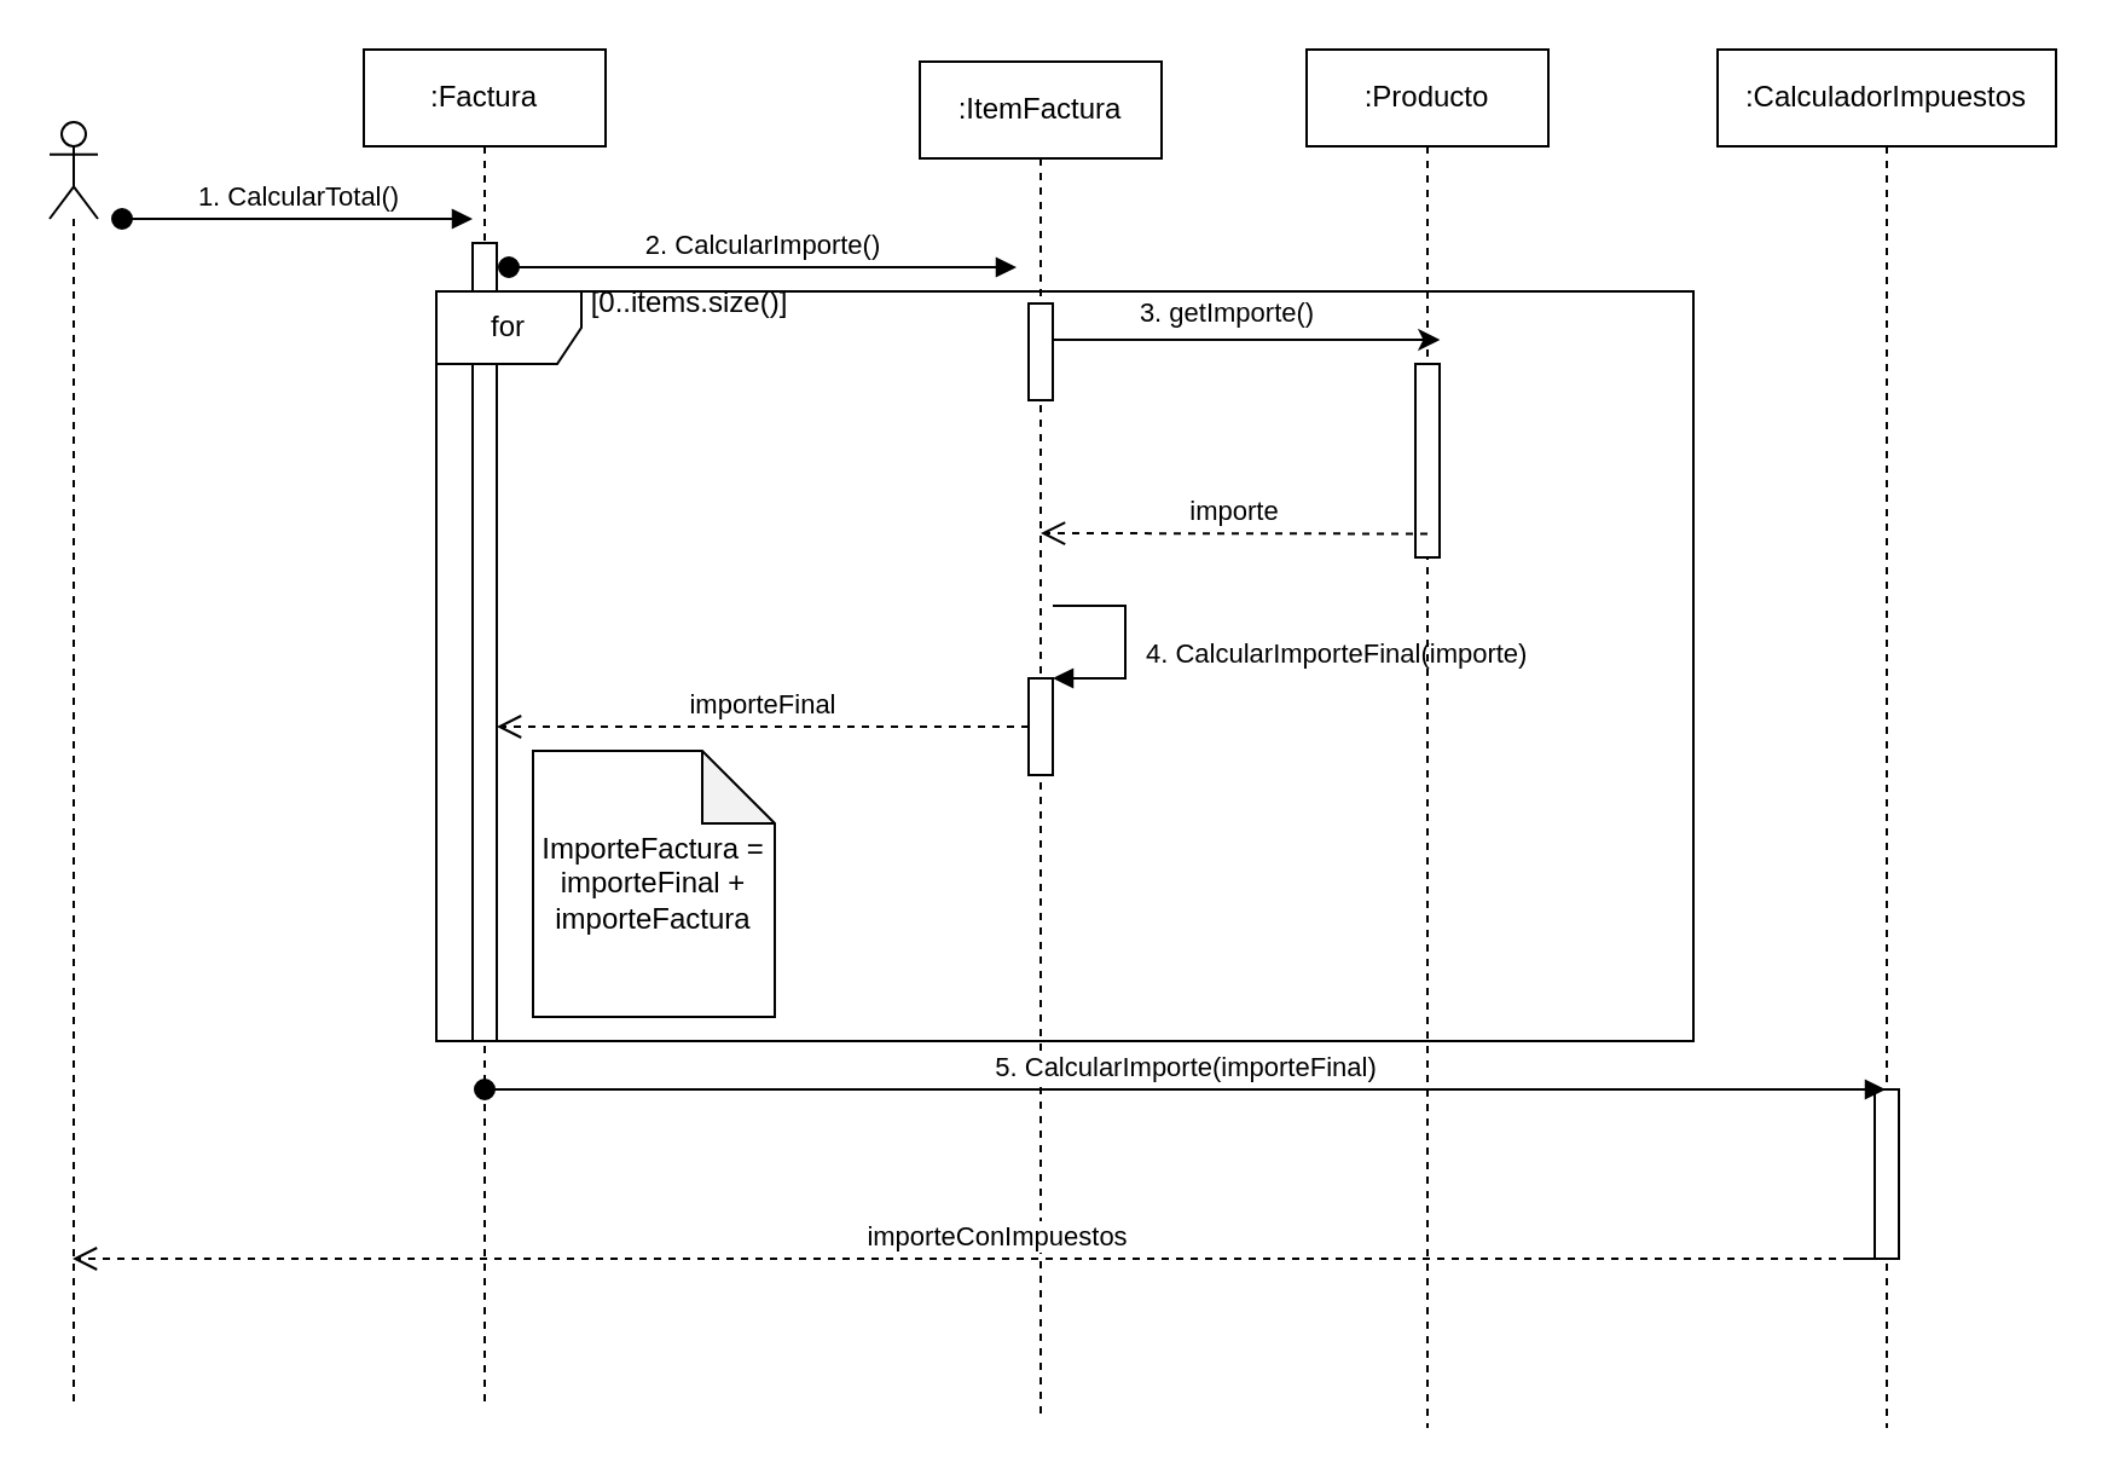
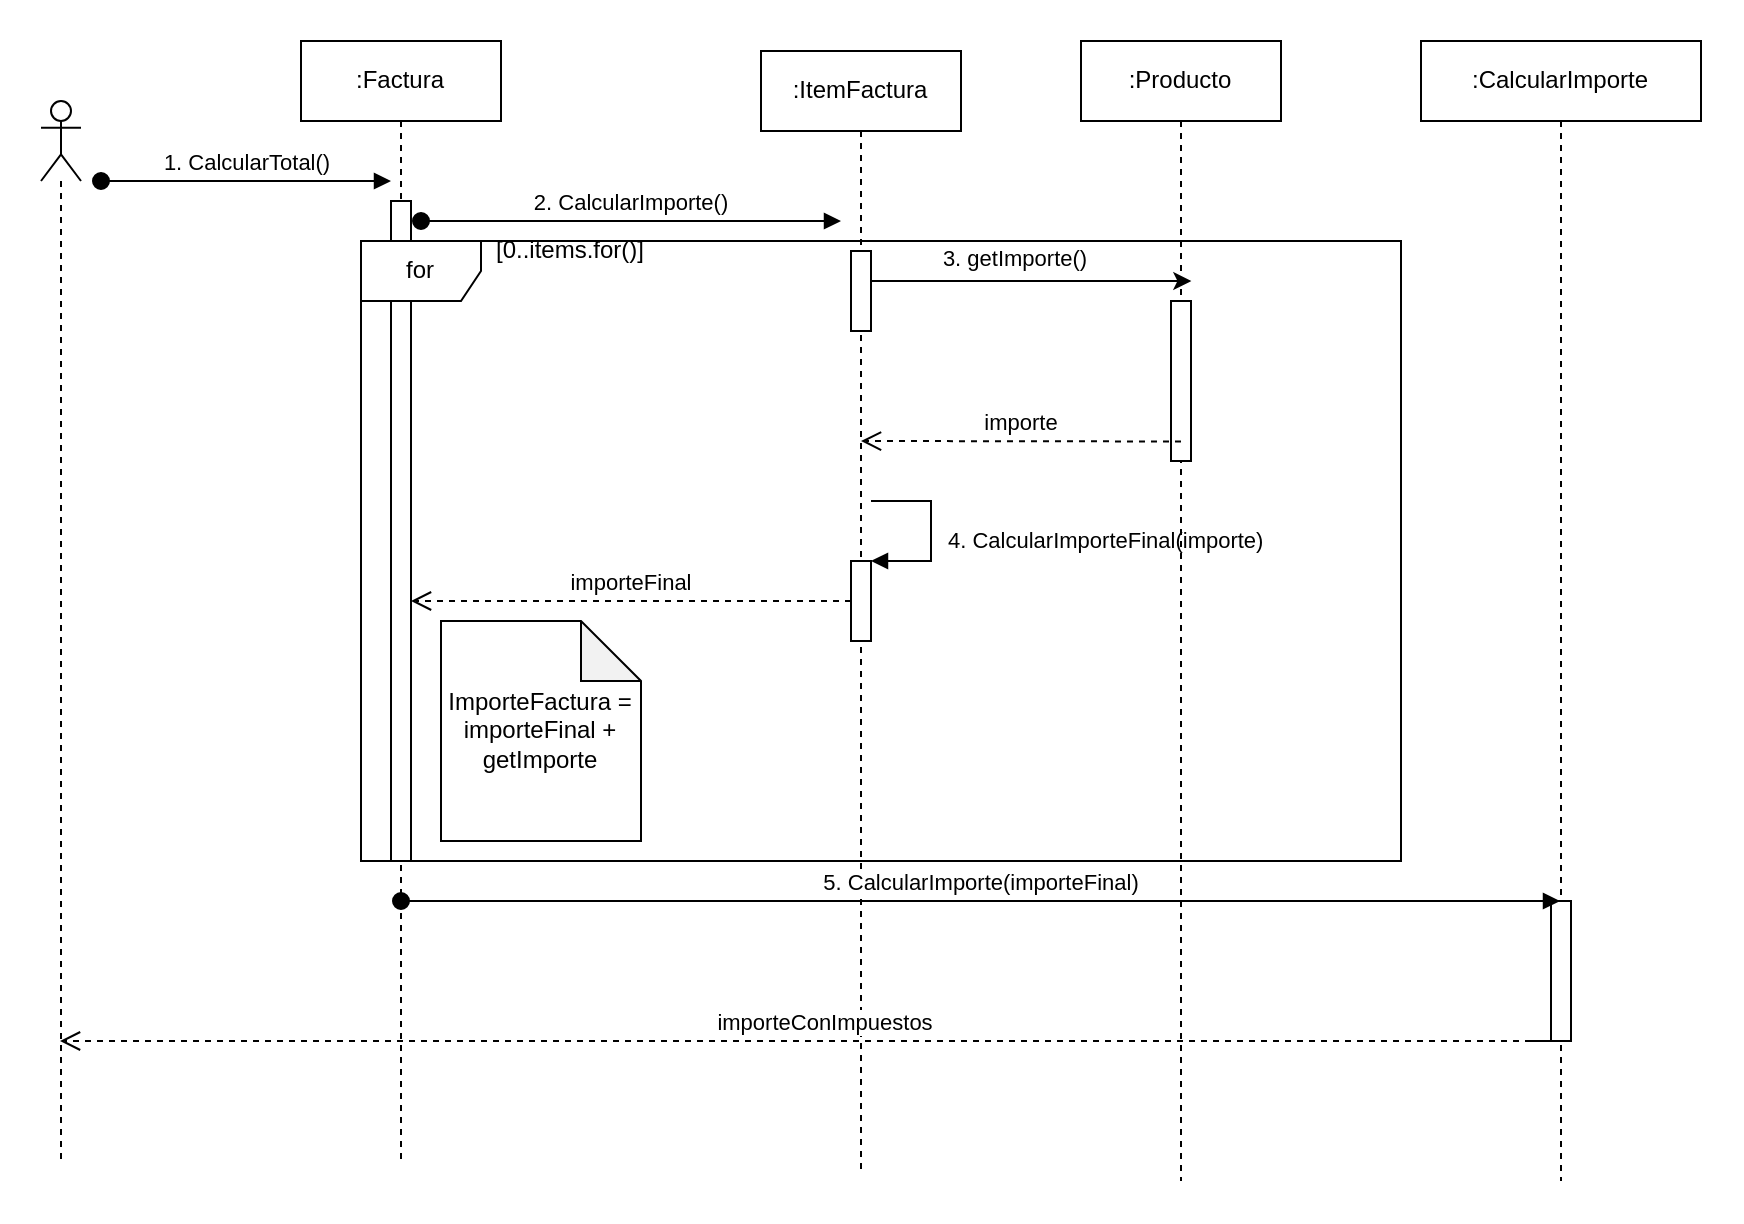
  <mxCell id="0" />
  <mxCell id="1" parent="0" />
  <mxCell id="2" value=":Factura" style="shape=umlLifeline;perimeter=lifelinePerimeter;whiteSpace=wrap;html=1;container=0;dropTarget=0;collapsible=0;recursiveResize=0;outlineConnect=0;portConstraint=eastwest;newEdgeStyle={&quot;edgeStyle&quot;:&quot;elbowEdgeStyle&quot;,&quot;elbow&quot;:&quot;vertical&quot;,&quot;curved&quot;:0,&quot;rounded&quot;:0};" parent="1" vertex="1"><mxGeometry x="150" y="20" width="100" height="560" as="geometry" /></mxCell>
  <mxCell id="3" value="1. CalcularTotal()" style="html=1;verticalAlign=bottom;startArrow=oval;endArrow=block;startSize=8;edgeStyle=elbowEdgeStyle;elbow=vertical;curved=0;rounded=0;" parent="2" edge="1"><mxGeometry relative="1" as="geometry"><mxPoint x="-100" y="70" as="sourcePoint" /><mxPoint x="45" y="70" as="targetPoint" /></mxGeometry></mxCell>
  <mxCell id="4" value="" style="html=1;points=[];perimeter=orthogonalPerimeter;outlineConnect=0;targetShapes=umlLifeline;portConstraint=eastwest;newEdgeStyle={&quot;edgeStyle&quot;:&quot;elbowEdgeStyle&quot;,&quot;elbow&quot;:&quot;vertical&quot;,&quot;curved&quot;:0,&quot;rounded&quot;:0};" parent="2" vertex="1"><mxGeometry x="45" y="80" width="10" height="330" as="geometry" /></mxCell>
  <mxCell id="5" value=":ItemFactura" style="shape=umlLifeline;perimeter=lifelinePerimeter;whiteSpace=wrap;html=1;container=0;dropTarget=0;collapsible=0;recursiveResize=0;outlineConnect=0;portConstraint=eastwest;newEdgeStyle={&quot;edgeStyle&quot;:&quot;elbowEdgeStyle&quot;,&quot;elbow&quot;:&quot;vertical&quot;,&quot;curved&quot;:0,&quot;rounded&quot;:0};" parent="1" vertex="1"><mxGeometry x="380" y="25" width="100" height="560" as="geometry" /></mxCell>
  <mxCell id="6" value="" style="html=1;points=[];perimeter=orthogonalPerimeter;outlineConnect=0;targetShapes=umlLifeline;portConstraint=eastwest;newEdgeStyle={&quot;edgeStyle&quot;:&quot;elbowEdgeStyle&quot;,&quot;elbow&quot;:&quot;vertical&quot;,&quot;curved&quot;:0,&quot;rounded&quot;:0};" parent="5" vertex="1"><mxGeometry x="45" y="100" width="10" height="40" as="geometry" /></mxCell>
  <mxCell id="7" value="" style="html=1;points=[];perimeter=orthogonalPerimeter;outlineConnect=0;targetShapes=umlLifeline;portConstraint=eastwest;newEdgeStyle={&quot;edgeStyle&quot;:&quot;elbowEdgeStyle&quot;,&quot;elbow&quot;:&quot;vertical&quot;,&quot;curved&quot;:0,&quot;rounded&quot;:0};" parent="5" vertex="1"><mxGeometry x="45" y="255" width="10" height="40" as="geometry" /></mxCell>
  <mxCell id="8" value="4. CalcularImporteFinal(importe)" style="html=1;align=left;spacingLeft=2;endArrow=block;rounded=0;edgeStyle=orthogonalEdgeStyle;curved=0;rounded=0;" parent="5" edge="1"><mxGeometry x="0.111" y="5" relative="1" as="geometry"><mxPoint x="55" y="225" as="sourcePoint" /><Array as="points"><mxPoint x="85" y="255" /></Array><mxPoint x="55" y="255" as="targetPoint" /><mxPoint as="offset" /></mxGeometry></mxCell>
  <mxCell id="9" value=":Producto" style="shape=umlLifeline;perimeter=lifelinePerimeter;whiteSpace=wrap;html=1;container=0;dropTarget=0;collapsible=0;recursiveResize=0;outlineConnect=0;portConstraint=eastwest;newEdgeStyle={&quot;edgeStyle&quot;:&quot;elbowEdgeStyle&quot;,&quot;elbow&quot;:&quot;vertical&quot;,&quot;curved&quot;:0,&quot;rounded&quot;:0};" parent="1" vertex="1"><mxGeometry x="540" y="20" width="100" height="570" as="geometry" /></mxCell>
  <mxCell id="10" value="" style="html=1;points=[];perimeter=orthogonalPerimeter;outlineConnect=0;targetShapes=umlLifeline;portConstraint=eastwest;newEdgeStyle={&quot;edgeStyle&quot;:&quot;elbowEdgeStyle&quot;,&quot;elbow&quot;:&quot;vertical&quot;,&quot;curved&quot;:0,&quot;rounded&quot;:0};" parent="9" vertex="1"><mxGeometry x="45" y="130" width="10" height="80" as="geometry" /></mxCell>
- <mxCell id="11" value=":CalculadorImpuestos" style="shape=umlLifeline;perimeter=lifelinePerimeter;whiteSpace=wrap;html=1;container=0;dropTarget=0;collapsible=0;recursiveResize=0;outlineConnect=0;portConstraint=eastwest;newEdgeStyle={&quot;edgeStyle&quot;:&quot;elbowEdgeStyle&quot;,&quot;elbow&quot;:&quot;vertical&quot;,&quot;curved&quot;:0,&quot;rounded&quot;:0};" parent="1" vertex="1"><mxGeometry x="710" y="20" width="140" height="570" as="geometry" /></mxCell>
+ <mxCell id="11" value=":CalcularImporte" style="shape=umlLifeline;perimeter=lifelinePerimeter;whiteSpace=wrap;html=1;container=0;dropTarget=0;collapsible=0;recursiveResize=0;outlineConnect=0;portConstraint=eastwest;newEdgeStyle={&quot;edgeStyle&quot;:&quot;elbowEdgeStyle&quot;,&quot;elbow&quot;:&quot;vertical&quot;,&quot;curved&quot;:0,&quot;rounded&quot;:0};" parent="1" vertex="1"><mxGeometry x="710" y="20" width="140" height="570" as="geometry" /></mxCell>
  <mxCell id="12" value="" style="html=1;points=[];perimeter=orthogonalPerimeter;outlineConnect=0;targetShapes=umlLifeline;portConstraint=eastwest;newEdgeStyle={&quot;edgeStyle&quot;:&quot;elbowEdgeStyle&quot;,&quot;elbow&quot;:&quot;vertical&quot;,&quot;curved&quot;:0,&quot;rounded&quot;:0};" parent="11" vertex="1"><mxGeometry x="65" y="430" width="10" height="70" as="geometry" /></mxCell>
  <mxCell id="13" value="for" style="shape=umlFrame;whiteSpace=wrap;html=1;pointerEvents=0;" parent="1" vertex="1"><mxGeometry x="180" y="120" width="520" height="310" as="geometry" /></mxCell>
  <mxCell id="14" value="2. CalcularImporte()" style="html=1;verticalAlign=bottom;startArrow=oval;endArrow=block;startSize=8;edgeStyle=elbowEdgeStyle;elbow=vertical;curved=0;rounded=0;" parent="1" edge="1"><mxGeometry relative="1" as="geometry"><mxPoint x="210" y="110" as="sourcePoint" /><mxPoint x="420" y="110" as="targetPoint" /></mxGeometry></mxCell>
  <mxCell id="15" value="" style="edgeStyle=elbowEdgeStyle;rounded=0;orthogonalLoop=1;jettySize=auto;html=1;elbow=vertical;curved=0;" parent="1" edge="1"><mxGeometry relative="1" as="geometry"><mxPoint x="435.004" y="140.005" as="sourcePoint" /><mxPoint x="595.18" y="140.24" as="targetPoint" /></mxGeometry></mxCell>
  <mxCell id="16" value="3. getImporte()" style="edgeLabel;html=1;align=center;verticalAlign=middle;resizable=0;points=[];" parent="15" vertex="1" connectable="0"><mxGeometry x="-0.097" y="-2" relative="1" as="geometry"><mxPoint y="-14" as="offset" /></mxGeometry></mxCell>
  <mxCell id="17" value="importe" style="html=1;verticalAlign=bottom;endArrow=open;dashed=1;endSize=8;edgeStyle=elbowEdgeStyle;elbow=vertical;curved=0;rounded=0;" parent="1" edge="1"><mxGeometry relative="1" as="geometry"><mxPoint x="590" y="220.24" as="sourcePoint" /><mxPoint x="430" y="220" as="targetPoint" /><Array as="points" /></mxGeometry></mxCell>
  <mxCell id="18" value="importeFinal" style="html=1;verticalAlign=bottom;endArrow=open;dashed=1;endSize=8;edgeStyle=elbowEdgeStyle;elbow=vertical;curved=0;rounded=0;" parent="1" edge="1" target="4" source="7"><mxGeometry relative="1" as="geometry"><mxPoint x="415" y="314.5" as="sourcePoint" /><mxPoint x="220" y="315" as="targetPoint" /></mxGeometry></mxCell>
  <mxCell id="19" value="5. CalcularImporte(importeFinal)" style="html=1;verticalAlign=bottom;startArrow=oval;endArrow=block;startSize=8;edgeStyle=elbowEdgeStyle;elbow=vertical;curved=0;rounded=0;" parent="1" target="11" edge="1"><mxGeometry x="0.001" relative="1" as="geometry"><mxPoint x="200" y="450" as="sourcePoint" /><mxPoint x="410" y="450" as="targetPoint" /><mxPoint as="offset" /></mxGeometry></mxCell>
  <mxCell id="20" value="importeConImpuestos" style="html=1;verticalAlign=bottom;endArrow=open;dashed=1;endSize=8;edgeStyle=elbowEdgeStyle;elbow=vertical;curved=0;rounded=0;" parent="1" target="22" edge="1"><mxGeometry relative="1" as="geometry"><mxPoint x="765" y="520" as="sourcePoint" /><mxPoint x="600" y="520" as="targetPoint" /><Array as="points"><mxPoint x="780" y="520" /></Array></mxGeometry></mxCell>
- <mxCell id="21" value="[0..items.size()]" style="text;html=1;strokeColor=none;fillColor=none;align=center;verticalAlign=middle;whiteSpace=wrap;rounded=0;" parent="1" vertex="1"><mxGeometry x="240" y="110" width="90" height="30" as="geometry" /></mxCell>
+ <mxCell id="21" value="[0..items.for()]" style="text;html=1;strokeColor=none;fillColor=none;align=center;verticalAlign=middle;whiteSpace=wrap;rounded=0;" parent="1" vertex="1"><mxGeometry x="240" y="110" width="90" height="30" as="geometry" /></mxCell>
  <mxCell id="22" value="" style="shape=umlLifeline;perimeter=lifelinePerimeter;whiteSpace=wrap;html=1;container=1;dropTarget=0;collapsible=0;recursiveResize=0;outlineConnect=0;portConstraint=eastwest;newEdgeStyle={&quot;edgeStyle&quot;:&quot;elbowEdgeStyle&quot;,&quot;elbow&quot;:&quot;vertical&quot;,&quot;curved&quot;:0,&quot;rounded&quot;:0};participant=umlActor;" parent="1" vertex="1"><mxGeometry x="20" y="50" width="20" height="530" as="geometry" /></mxCell>
- <mxCell id="23" value="ImporteFactura =&lt;br&gt;importeFinal + importeFactura" style="shape=note;whiteSpace=wrap;html=1;backgroundOutline=1;darkOpacity=0.05;" vertex="1" parent="1"><mxGeometry x="220" y="310" width="100" height="110" as="geometry" /></mxCell>
+ <mxCell id="23" value="ImporteFactura =&lt;br&gt;importeFinal + getImporte" style="shape=note;whiteSpace=wrap;html=1;backgroundOutline=1;darkOpacity=0.05;" vertex="1" parent="1"><mxGeometry x="220" y="310" width="100" height="110" as="geometry" /></mxCell>
